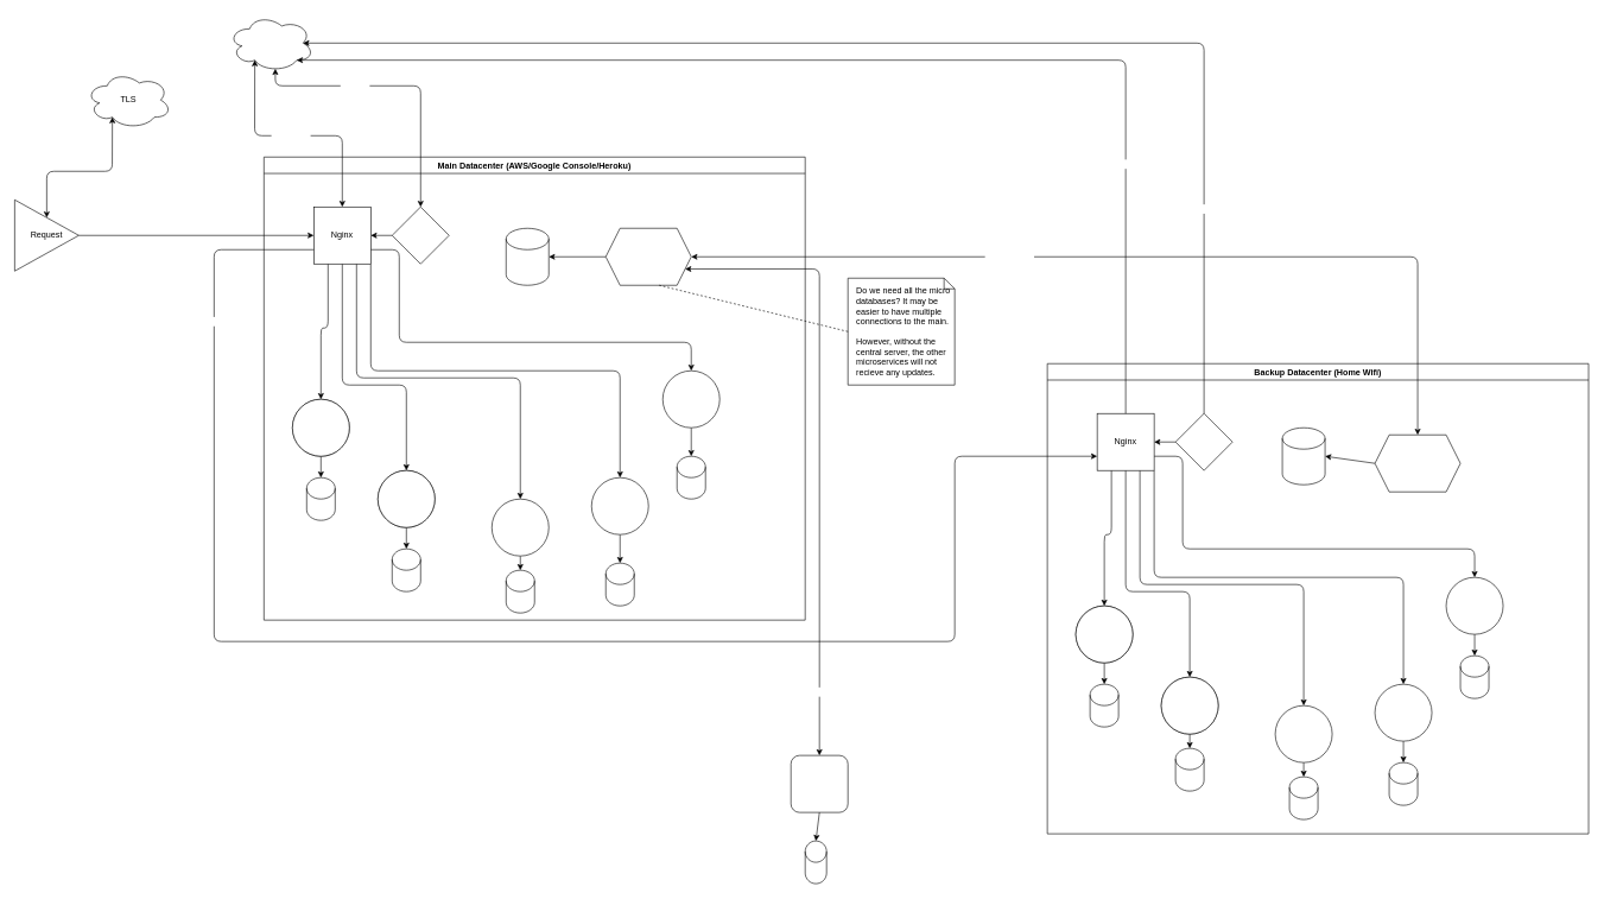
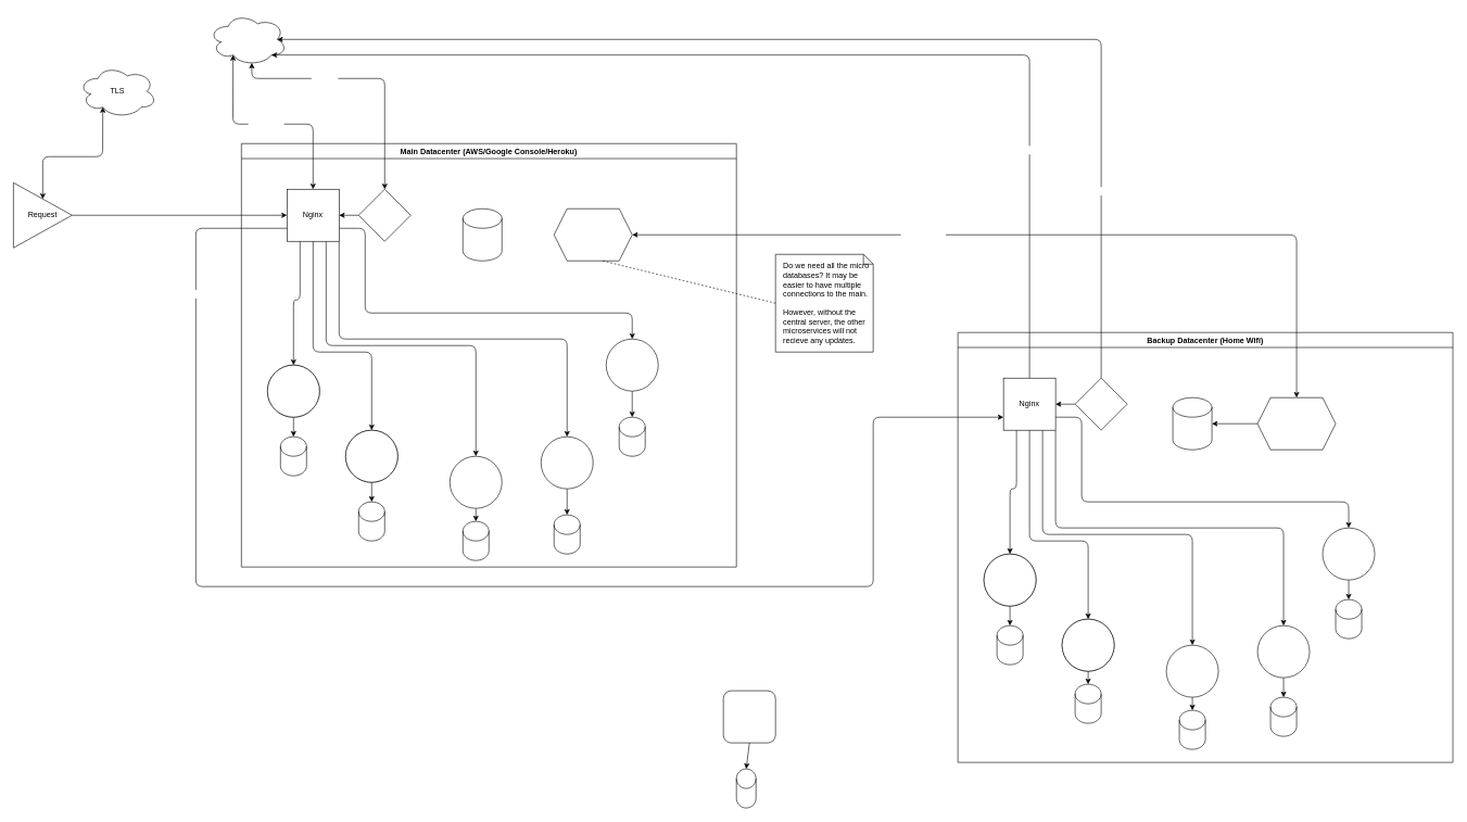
  <mxCell id="0" />
  <mxCell id="1" parent="0" />
  <mxCell id="2" value="Main Datacenter (AWS/Google Console/Heroku)" style="swimlane;whiteSpace=wrap;html=1;" parent="1" vertex="1"><mxGeometry x="370" y="220" width="760" height="650" as="geometry" /></mxCell>
  <mxCell id="3" style="edgeStyle=none;html=1;exitX=0.25;exitY=1;exitDx=0;exitDy=0;entryX=0.5;entryY=0;entryDx=0;entryDy=0;fontColor=#FFFFFF;" parent="2" source="8" target="11" edge="1"><mxGeometry relative="1" as="geometry"><Array as="points"><mxPoint x="90" y="240" /><mxPoint x="80" y="240" /></Array></mxGeometry></mxCell>
  <mxCell id="4" style="edgeStyle=none;html=1;exitX=0.5;exitY=1;exitDx=0;exitDy=0;entryX=0.5;entryY=0;entryDx=0;entryDy=0;fontColor=#FFFFFF;" parent="2" source="8" target="12" edge="1"><mxGeometry relative="1" as="geometry"><Array as="points"><mxPoint x="110" y="320" /><mxPoint x="200" y="320" /></Array></mxGeometry></mxCell>
  <mxCell id="5" style="edgeStyle=none;html=1;exitX=0.75;exitY=1;exitDx=0;exitDy=0;entryX=0.5;entryY=0;entryDx=0;entryDy=0;fontColor=#FFFFFF;" parent="2" source="8" target="16" edge="1"><mxGeometry relative="1" as="geometry"><Array as="points"><mxPoint x="130" y="310" /><mxPoint x="360" y="310" /></Array></mxGeometry></mxCell>
  <mxCell id="6" style="edgeStyle=none;html=1;exitX=1;exitY=1;exitDx=0;exitDy=0;entryX=0.5;entryY=0;entryDx=0;entryDy=0;fontColor=#FFFFFF;" parent="2" source="8" target="18" edge="1"><mxGeometry relative="1" as="geometry"><Array as="points"><mxPoint x="150" y="300" /><mxPoint x="500" y="300" /></Array></mxGeometry></mxCell>
  <mxCell id="7" style="edgeStyle=none;html=1;exitX=1;exitY=0.75;exitDx=0;exitDy=0;entryX=0.5;entryY=0;entryDx=0;entryDy=0;fontColor=#FFFFFF;" parent="2" source="8" target="14" edge="1"><mxGeometry relative="1" as="geometry"><Array as="points"><mxPoint x="190" y="130" /><mxPoint x="190" y="260" /><mxPoint x="600" y="260" /></Array></mxGeometry></mxCell>
  <mxCell id="8" value="Nginx" style="whiteSpace=wrap;html=1;aspect=fixed;" parent="2" vertex="1"><mxGeometry x="70" y="70" width="80" height="80" as="geometry" /></mxCell>
  <mxCell id="9" style="edgeStyle=none;html=1;exitX=0;exitY=0.5;exitDx=0;exitDy=0;entryX=1;entryY=0.5;entryDx=0;entryDy=0;fontColor=#FFFFFF;" parent="2" source="10" target="8" edge="1"><mxGeometry relative="1" as="geometry" /></mxCell>
  <mxCell id="10" value="Certbot" style="rhombus;whiteSpace=wrap;html=1;fontColor=#FFFFFF;" parent="2" vertex="1"><mxGeometry x="180" y="70" width="80" height="80" as="geometry" /></mxCell>
  <mxCell id="11" value="Microservice&lt;br&gt;A" style="ellipse;whiteSpace=wrap;html=1;aspect=fixed;fontColor=#FFFFFF;" parent="2" vertex="1"><mxGeometry x="40" y="340" width="80" height="80" as="geometry" /></mxCell>
  <mxCell id="12" value="Microservice&lt;br&gt;B" style="ellipse;whiteSpace=wrap;html=1;aspect=fixed;fontColor=#FFFFFF;" parent="2" vertex="1"><mxGeometry x="160" y="440" width="80" height="80" as="geometry" /></mxCell>
  <mxCell id="13" style="edgeStyle=none;html=1;exitX=0.5;exitY=1;exitDx=0;exitDy=0;entryX=0.5;entryY=0;entryDx=0;entryDy=0;entryPerimeter=0;fontColor=#FFFFFF;" parent="2" source="14" target="30" edge="1"><mxGeometry relative="1" as="geometry" /></mxCell>
  <mxCell id="14" value="Microservice&lt;br&gt;E" style="ellipse;whiteSpace=wrap;html=1;aspect=fixed;fontColor=#FFFFFF;" parent="2" vertex="1"><mxGeometry x="560" y="300" width="80" height="80" as="geometry" /></mxCell>
  <mxCell id="15" style="edgeStyle=none;html=1;exitX=0.5;exitY=1;exitDx=0;exitDy=0;entryX=0.5;entryY=0;entryDx=0;entryDy=0;entryPerimeter=0;fontColor=#FFFFFF;" parent="2" source="16" target="28" edge="1"><mxGeometry relative="1" as="geometry" /></mxCell>
  <mxCell id="16" value="Microservice&lt;br&gt;C" style="ellipse;whiteSpace=wrap;html=1;aspect=fixed;fontColor=#FFFFFF;" parent="2" vertex="1"><mxGeometry x="320" y="480" width="80" height="80" as="geometry" /></mxCell>
  <mxCell id="17" style="edgeStyle=none;html=1;exitX=0.5;exitY=1;exitDx=0;exitDy=0;entryX=0.5;entryY=0;entryDx=0;entryDy=0;entryPerimeter=0;fontColor=#FFFFFF;" parent="2" source="18" target="29" edge="1"><mxGeometry relative="1" as="geometry" /></mxCell>
  <mxCell id="18" value="Microservice&lt;br&gt;D" style="ellipse;whiteSpace=wrap;html=1;aspect=fixed;fontColor=#FFFFFF;" parent="2" vertex="1"><mxGeometry x="460" y="450" width="80" height="80" as="geometry" /></mxCell>
  <mxCell id="19" style="edgeStyle=none;html=1;exitX=0.5;exitY=1;exitDx=0;exitDy=0;fontColor=#FFFFFF;" parent="2" source="20" target="26" edge="1"><mxGeometry relative="1" as="geometry" /></mxCell>
  <mxCell id="20" value="Microservice&lt;br&gt;A" style="ellipse;whiteSpace=wrap;html=1;aspect=fixed;fontColor=#FFFFFF;" parent="2" vertex="1"><mxGeometry x="40" y="340" width="80" height="80" as="geometry" /></mxCell>
  <mxCell id="21" style="edgeStyle=none;html=1;exitX=0.5;exitY=1;exitDx=0;exitDy=0;entryX=0.5;entryY=0;entryDx=0;entryDy=0;entryPerimeter=0;fontColor=#FFFFFF;" parent="2" source="22" target="27" edge="1"><mxGeometry relative="1" as="geometry" /></mxCell>
  <mxCell id="22" value="Microservice&lt;br&gt;B" style="ellipse;whiteSpace=wrap;html=1;aspect=fixed;fontColor=#FFFFFF;" parent="2" vertex="1"><mxGeometry x="160" y="440" width="80" height="80" as="geometry" /></mxCell>
- <mxCell id="23" style="edgeStyle=none;html=1;exitX=0;exitY=0.5;exitDx=0;exitDy=0;entryX=1;entryY=0.5;entryDx=0;entryDy=0;entryPerimeter=0;fontColor=#FFFFFF;" parent="2" source="24" target="25" edge="1"><mxGeometry relative="1" as="geometry" /></mxCell>
  <mxCell id="24" value="Central Server" style="shape=hexagon;perimeter=hexagonPerimeter2;whiteSpace=wrap;html=1;fixedSize=1;fontColor=#FFFFFF;" parent="2" vertex="1"><mxGeometry x="480" y="100" width="120" height="80" as="geometry" /></mxCell>
  <mxCell id="25" value="Main DB" style="shape=cylinder3;whiteSpace=wrap;html=1;boundedLbl=1;backgroundOutline=1;size=15;fontColor=#FFFFFF;" parent="2" vertex="1"><mxGeometry x="340" y="100" width="60" height="80" as="geometry" /></mxCell>
  <mxCell id="26" value="DB A" style="shape=cylinder3;whiteSpace=wrap;html=1;boundedLbl=1;backgroundOutline=1;size=15;fontColor=#FFFFFF;" parent="2" vertex="1"><mxGeometry x="60" y="450" width="40" height="60" as="geometry" /></mxCell>
  <mxCell id="27" value="DB B" style="shape=cylinder3;whiteSpace=wrap;html=1;boundedLbl=1;backgroundOutline=1;size=15;fontColor=#FFFFFF;" parent="2" vertex="1"><mxGeometry x="180" y="550" width="40" height="60" as="geometry" /></mxCell>
  <mxCell id="28" value="DB C" style="shape=cylinder3;whiteSpace=wrap;html=1;boundedLbl=1;backgroundOutline=1;size=15;fontColor=#FFFFFF;" parent="2" vertex="1"><mxGeometry x="340" y="580" width="40" height="60" as="geometry" /></mxCell>
  <mxCell id="29" value="DB D" style="shape=cylinder3;whiteSpace=wrap;html=1;boundedLbl=1;backgroundOutline=1;size=15;fontColor=#FFFFFF;" parent="2" vertex="1"><mxGeometry x="480" y="570" width="40" height="60" as="geometry" /></mxCell>
  <mxCell id="30" value="DB E" style="shape=cylinder3;whiteSpace=wrap;html=1;boundedLbl=1;backgroundOutline=1;size=15;fontColor=#FFFFFF;" parent="2" vertex="1"><mxGeometry x="580" y="420" width="40" height="60" as="geometry" /></mxCell>
  <mxCell id="31" style="edgeStyle=none;html=1;exitX=0.5;exitY=0;exitDx=0;exitDy=0;entryX=0.31;entryY=0.8;entryDx=0;entryDy=0;entryPerimeter=0;endArrow=classic;startArrow=classic;" parent="1" source="33" target="34" edge="1"><mxGeometry relative="1" as="geometry"><Array as="points"><mxPoint x="65" y="240" /><mxPoint x="157" y="240" /></Array></mxGeometry></mxCell>
  <mxCell id="32" style="edgeStyle=none;html=1;exitX=1;exitY=0.5;exitDx=0;exitDy=0;entryX=0;entryY=0.5;entryDx=0;entryDy=0;" parent="1" source="33" target="8" edge="1"><mxGeometry relative="1" as="geometry" /></mxCell>
  <mxCell id="33" value="Request" style="triangle;whiteSpace=wrap;html=1;" parent="1" vertex="1"><mxGeometry x="20" y="280" width="90" height="100" as="geometry" /></mxCell>
  <mxCell id="34" value="TLS" style="ellipse;shape=cloud;whiteSpace=wrap;html=1;" parent="1" vertex="1"><mxGeometry x="120" y="100" width="120" height="80" as="geometry" /></mxCell>
  <mxCell id="35" style="edgeStyle=none;html=1;exitX=0.55;exitY=0.95;exitDx=0;exitDy=0;exitPerimeter=0;fontColor=#FFFFFF;endArrow=classic;startArrow=classic;entryX=0.5;entryY=0;entryDx=0;entryDy=0;" parent="1" source="37" target="10" edge="1"><mxGeometry relative="1" as="geometry"><mxPoint x="570" y="310" as="targetPoint" /><Array as="points"><mxPoint x="386" y="120" /><mxPoint x="590" y="120" /></Array></mxGeometry></mxCell>
  <mxCell id="36" value="Get Cert" style="edgeLabel;html=1;align=center;verticalAlign=middle;resizable=0;points=[];fontColor=#FFFFFF;" parent="35" vertex="1" connectable="0"><mxGeometry x="-0.323" y="1" relative="1" as="geometry"><mxPoint as="offset" /></mxGeometry></mxCell>
  <mxCell id="37" value="HTTPS" style="ellipse;shape=cloud;whiteSpace=wrap;html=1;fontColor=#FFFFFF;" parent="1" vertex="1"><mxGeometry x="320" y="20" width="120" height="80" as="geometry" /></mxCell>
  <mxCell id="38" style="edgeStyle=none;html=1;exitX=0.5;exitY=0;exitDx=0;exitDy=0;entryX=0.31;entryY=0.8;entryDx=0;entryDy=0;entryPerimeter=0;fontColor=#FFFFFF;endArrow=classic;startArrow=classic;" parent="1" source="8" target="37" edge="1"><mxGeometry relative="1" as="geometry"><Array as="points"><mxPoint x="480" y="190" /><mxPoint x="357" y="190" /></Array></mxGeometry></mxCell>
  <mxCell id="39" value="Check Cert" style="edgeLabel;html=1;align=center;verticalAlign=middle;resizable=0;points=[];fontColor=#FFFFFF;" parent="38" vertex="1" connectable="0"><mxGeometry x="0.05" y="3" relative="1" as="geometry"><mxPoint as="offset" /></mxGeometry></mxCell>
  <mxCell id="40" value="Backup Datacenter (Home Wifi)" style="swimlane;whiteSpace=wrap;html=1;" parent="1" vertex="1"><mxGeometry x="1470" y="510" width="760" height="660" as="geometry" /></mxCell>
  <mxCell id="41" style="edgeStyle=none;html=1;exitX=0.25;exitY=1;exitDx=0;exitDy=0;entryX=0.5;entryY=0;entryDx=0;entryDy=0;fontColor=#FFFFFF;" parent="40" source="46" target="49" edge="1"><mxGeometry relative="1" as="geometry"><Array as="points"><mxPoint x="90" y="240" /><mxPoint x="80" y="240" /></Array></mxGeometry></mxCell>
  <mxCell id="42" style="edgeStyle=none;html=1;exitX=0.5;exitY=1;exitDx=0;exitDy=0;entryX=0.5;entryY=0;entryDx=0;entryDy=0;fontColor=#FFFFFF;" parent="40" source="46" target="50" edge="1"><mxGeometry relative="1" as="geometry"><Array as="points"><mxPoint x="110" y="320" /><mxPoint x="200" y="320" /></Array></mxGeometry></mxCell>
  <mxCell id="43" style="edgeStyle=none;html=1;exitX=0.75;exitY=1;exitDx=0;exitDy=0;entryX=0.5;entryY=0;entryDx=0;entryDy=0;fontColor=#FFFFFF;" parent="40" source="46" target="54" edge="1"><mxGeometry relative="1" as="geometry"><Array as="points"><mxPoint x="130" y="310" /><mxPoint x="360" y="310" /></Array></mxGeometry></mxCell>
  <mxCell id="44" style="edgeStyle=none;html=1;exitX=1;exitY=1;exitDx=0;exitDy=0;entryX=0.5;entryY=0;entryDx=0;entryDy=0;fontColor=#FFFFFF;" parent="40" source="46" target="56" edge="1"><mxGeometry relative="1" as="geometry"><Array as="points"><mxPoint x="150" y="300" /><mxPoint x="500" y="300" /></Array></mxGeometry></mxCell>
  <mxCell id="45" style="edgeStyle=none;html=1;exitX=1;exitY=0.75;exitDx=0;exitDy=0;entryX=0.5;entryY=0;entryDx=0;entryDy=0;fontColor=#FFFFFF;" parent="40" source="46" target="52" edge="1"><mxGeometry relative="1" as="geometry"><Array as="points"><mxPoint x="190" y="130" /><mxPoint x="190" y="260" /><mxPoint x="600" y="260" /></Array></mxGeometry></mxCell>
  <mxCell id="46" value="Nginx" style="whiteSpace=wrap;html=1;aspect=fixed;" parent="40" vertex="1"><mxGeometry x="70" y="70" width="80" height="80" as="geometry" /></mxCell>
  <mxCell id="47" style="edgeStyle=none;html=1;exitX=0;exitY=0.5;exitDx=0;exitDy=0;entryX=1;entryY=0.5;entryDx=0;entryDy=0;fontColor=#FFFFFF;" parent="40" source="48" target="46" edge="1"><mxGeometry relative="1" as="geometry" /></mxCell>
  <mxCell id="48" value="Certbot" style="rhombus;whiteSpace=wrap;html=1;fontColor=#FFFFFF;" parent="40" vertex="1"><mxGeometry x="180" y="70" width="80" height="80" as="geometry" /></mxCell>
  <mxCell id="49" value="Microservice&lt;br&gt;A" style="ellipse;whiteSpace=wrap;html=1;aspect=fixed;fontColor=#FFFFFF;" parent="40" vertex="1"><mxGeometry x="40" y="340" width="80" height="80" as="geometry" /></mxCell>
  <mxCell id="50" value="Microservice&lt;br&gt;B" style="ellipse;whiteSpace=wrap;html=1;aspect=fixed;fontColor=#FFFFFF;" parent="40" vertex="1"><mxGeometry x="160" y="440" width="80" height="80" as="geometry" /></mxCell>
  <mxCell id="51" style="edgeStyle=none;html=1;exitX=0.5;exitY=1;exitDx=0;exitDy=0;entryX=0.5;entryY=0;entryDx=0;entryDy=0;entryPerimeter=0;fontColor=#FFFFFF;" parent="40" source="52" target="66" edge="1"><mxGeometry relative="1" as="geometry" /></mxCell>
  <mxCell id="52" value="Microservice&lt;br&gt;E" style="ellipse;whiteSpace=wrap;html=1;aspect=fixed;fontColor=#FFFFFF;" parent="40" vertex="1"><mxGeometry x="560" y="300" width="80" height="80" as="geometry" /></mxCell>
  <mxCell id="53" style="edgeStyle=none;html=1;exitX=0.5;exitY=1;exitDx=0;exitDy=0;entryX=0.5;entryY=0;entryDx=0;entryDy=0;entryPerimeter=0;fontColor=#FFFFFF;" parent="40" source="54" target="64" edge="1"><mxGeometry relative="1" as="geometry" /></mxCell>
  <mxCell id="54" value="Microservice&lt;br&gt;C" style="ellipse;whiteSpace=wrap;html=1;aspect=fixed;fontColor=#FFFFFF;" parent="40" vertex="1"><mxGeometry x="320" y="480" width="80" height="80" as="geometry" /></mxCell>
  <mxCell id="55" style="edgeStyle=none;html=1;exitX=0.5;exitY=1;exitDx=0;exitDy=0;entryX=0.5;entryY=0;entryDx=0;entryDy=0;entryPerimeter=0;fontColor=#FFFFFF;" parent="40" source="56" target="65" edge="1"><mxGeometry relative="1" as="geometry" /></mxCell>
  <mxCell id="56" value="Microservice&lt;br&gt;D" style="ellipse;whiteSpace=wrap;html=1;aspect=fixed;fontColor=#FFFFFF;" parent="40" vertex="1"><mxGeometry x="460" y="450" width="80" height="80" as="geometry" /></mxCell>
  <mxCell id="57" style="edgeStyle=none;html=1;exitX=0.5;exitY=1;exitDx=0;exitDy=0;entryX=0.5;entryY=0;entryDx=0;entryDy=0;entryPerimeter=0;fontColor=#FFFFFF;" parent="40" source="58" target="67" edge="1"><mxGeometry relative="1" as="geometry" /></mxCell>
  <mxCell id="58" value="Microservice&lt;br&gt;A" style="ellipse;whiteSpace=wrap;html=1;aspect=fixed;fontColor=#FFFFFF;" parent="40" vertex="1"><mxGeometry x="40" y="340" width="80" height="80" as="geometry" /></mxCell>
  <mxCell id="59" style="edgeStyle=none;html=1;exitX=0.5;exitY=1;exitDx=0;exitDy=0;entryX=0.5;entryY=0;entryDx=0;entryDy=0;entryPerimeter=0;fontColor=#FFFFFF;" parent="40" source="60" target="63" edge="1"><mxGeometry relative="1" as="geometry" /></mxCell>
  <mxCell id="60" value="Microservice&lt;br&gt;B" style="ellipse;whiteSpace=wrap;html=1;aspect=fixed;fontColor=#FFFFFF;" parent="40" vertex="1"><mxGeometry x="160" y="440" width="80" height="80" as="geometry" /></mxCell>
  <mxCell id="61" style="edgeStyle=none;html=1;exitX=0;exitY=0.5;exitDx=0;exitDy=0;entryX=1;entryY=0.5;entryDx=0;entryDy=0;entryPerimeter=0;fontColor=#FFFFFF;" parent="40" source="62" target="68" edge="1"><mxGeometry relative="1" as="geometry" /></mxCell>
  <mxCell id="62" value="Backup Central&lt;br&gt;Server" style="shape=hexagon;perimeter=hexagonPerimeter2;whiteSpace=wrap;html=1;fixedSize=1;fontColor=#FFFFFF;" parent="40" vertex="1"><mxGeometry x="460" y="100" width="120" height="80" as="geometry" /></mxCell>
  <mxCell id="63" value="DB B" style="shape=cylinder3;whiteSpace=wrap;html=1;boundedLbl=1;backgroundOutline=1;size=15;fontColor=#FFFFFF;" parent="40" vertex="1"><mxGeometry x="180" y="540" width="40" height="60" as="geometry" /></mxCell>
  <mxCell id="64" value="DB C" style="shape=cylinder3;whiteSpace=wrap;html=1;boundedLbl=1;backgroundOutline=1;size=15;fontColor=#FFFFFF;" parent="40" vertex="1"><mxGeometry x="340" y="580" width="40" height="60" as="geometry" /></mxCell>
  <mxCell id="65" value="DB D" style="shape=cylinder3;whiteSpace=wrap;html=1;boundedLbl=1;backgroundOutline=1;size=15;fontColor=#FFFFFF;" parent="40" vertex="1"><mxGeometry x="480" y="560" width="40" height="60" as="geometry" /></mxCell>
  <mxCell id="66" value="DB E" style="shape=cylinder3;whiteSpace=wrap;html=1;boundedLbl=1;backgroundOutline=1;size=15;fontColor=#FFFFFF;" parent="40" vertex="1"><mxGeometry x="580" y="410" width="40" height="60" as="geometry" /></mxCell>
  <mxCell id="67" value="DB A" style="shape=cylinder3;whiteSpace=wrap;html=1;boundedLbl=1;backgroundOutline=1;size=15;fontColor=#FFFFFF;" parent="40" vertex="1"><mxGeometry x="60" y="450" width="40" height="60" as="geometry" /></mxCell>
- <mxCell id="68" value="Backup DB" style="shape=cylinder3;whiteSpace=wrap;html=1;boundedLbl=1;backgroundOutline=1;size=15;fontColor=#FFFFFF;" parent="40" vertex="1"><mxGeometry x="330" y="90" width="60" height="80" as="geometry" /></mxCell>
+ <mxCell id="68" value="Backup DB" style="shape=cylinder3;whiteSpace=wrap;html=1;boundedLbl=1;backgroundOutline=1;size=15;fontColor=#FFFFFF;" parent="40" vertex="1"><mxGeometry x="330" y="100" width="60" height="80" as="geometry" /></mxCell>
  <mxCell id="69" style="edgeStyle=none;html=1;exitX=0.5;exitY=0;exitDx=0;exitDy=0;entryX=0.875;entryY=0.5;entryDx=0;entryDy=0;entryPerimeter=0;fontColor=#FFFFFF;" parent="1" source="48" target="37" edge="1"><mxGeometry relative="1" as="geometry"><Array as="points"><mxPoint x="1690" y="60" /></Array></mxGeometry></mxCell>
  <mxCell id="70" value="Get Cert" style="edgeLabel;html=1;align=center;verticalAlign=middle;resizable=0;points=[];fontColor=#FFFFFF;" parent="69" vertex="1" connectable="0"><mxGeometry x="-0.677" y="-2" relative="1" as="geometry"><mxPoint as="offset" /></mxGeometry></mxCell>
  <mxCell id="71" style="edgeStyle=none;html=1;exitX=0.5;exitY=0;exitDx=0;exitDy=0;entryX=0.8;entryY=0.8;entryDx=0;entryDy=0;entryPerimeter=0;fontColor=#FFFFFF;" parent="1" source="46" target="37" edge="1"><mxGeometry relative="1" as="geometry"><Array as="points"><mxPoint x="1580" y="84" /></Array></mxGeometry></mxCell>
  <mxCell id="72" value="Check Cert" style="edgeLabel;html=1;align=center;verticalAlign=middle;resizable=0;points=[];fontColor=#FFFFFF;" parent="71" vertex="1" connectable="0"><mxGeometry x="-0.577" relative="1" as="geometry"><mxPoint as="offset" /></mxGeometry></mxCell>
  <mxCell id="73" style="edgeStyle=none;html=1;exitX=0;exitY=0.75;exitDx=0;exitDy=0;entryX=0;entryY=0.75;entryDx=0;entryDy=0;fontColor=#FFFFFF;" parent="1" source="8" target="46" edge="1"><mxGeometry relative="1" as="geometry"><Array as="points"><mxPoint x="300" y="350" /><mxPoint x="300" y="900" /><mxPoint x="1340" y="900" /><mxPoint x="1340" y="640" /></Array></mxGeometry></mxCell>
  <mxCell id="74" value="Send to Backup" style="edgeLabel;html=1;align=center;verticalAlign=middle;resizable=0;points=[];fontColor=#FFFFFF;" parent="73" vertex="1" connectable="0"><mxGeometry x="-0.781" y="2" relative="1" as="geometry"><mxPoint as="offset" /></mxGeometry></mxCell>
  <mxCell id="75" style="edgeStyle=none;html=1;exitX=1;exitY=0.5;exitDx=0;exitDy=0;entryX=0.5;entryY=0;entryDx=0;entryDy=0;fontColor=#FFFFFF;endArrow=classic;startArrow=classic;" parent="1" source="24" target="62" edge="1"><mxGeometry relative="1" as="geometry"><Array as="points"><mxPoint x="1990" y="360" /></Array></mxGeometry></mxCell>
  <mxCell id="76" value="TCP over TLS" style="edgeLabel;html=1;align=center;verticalAlign=middle;resizable=0;points=[];fontColor=#FFFFFF;" parent="75" vertex="1" connectable="0"><mxGeometry x="-0.298" y="1" relative="1" as="geometry"><mxPoint as="offset" /></mxGeometry></mxCell>
- <mxCell id="77" style="edgeStyle=none;html=1;entryX=1;entryY=0.75;entryDx=0;entryDy=0;fontColor=#FFFFFF;endArrow=classic;startArrow=classic;" parent="1" source="80" target="24" edge="1"><mxGeometry relative="1" as="geometry"><Array as="points"><mxPoint x="1150" y="377" /></Array></mxGeometry></mxCell>
- <mxCell id="78" value="TCP over TLS" style="edgeLabel;html=1;align=center;verticalAlign=middle;resizable=0;points=[];fontColor=#FFFFFF;" parent="77" vertex="1" connectable="0"><mxGeometry x="0.2" y="-5" relative="1" as="geometry"><mxPoint x="-5" y="433" as="offset" /></mxGeometry></mxCell>
  <mxCell id="79" style="edgeStyle=none;html=1;exitX=0.5;exitY=1;exitDx=0;exitDy=0;entryX=0.5;entryY=0;entryDx=0;entryDy=0;entryPerimeter=0;fontColor=#FFFFFF;" parent="1" source="80" target="81" edge="1"><mxGeometry relative="1" as="geometry" /></mxCell>
  <mxCell id="80" value="External&lt;br&gt;Microservice&lt;br&gt;(app)" style="whiteSpace=wrap;html=1;aspect=fixed;fontColor=#FFFFFF;rounded=1;" parent="1" vertex="1"><mxGeometry x="1110" y="1060" width="80" height="80" as="geometry" /></mxCell>
  <mxCell id="81" value="app DB" style="shape=cylinder3;whiteSpace=wrap;html=1;boundedLbl=1;backgroundOutline=1;size=15;fontColor=#FFFFFF;" parent="1" vertex="1"><mxGeometry x="1130" y="1180" width="30" height="60" as="geometry" /></mxCell>
  <mxCell id="82" value="Do we need all the micro databases? It may be easier to have multiple connections to the main.&lt;br&gt;&lt;br&gt;However, without the central server, the other microservices will not recieve any updates." style="shape=note;size=15;align=left;spacingLeft=10;html=1;whiteSpace=wrap;" vertex="1" parent="1"><mxGeometry x="1190" y="390" width="150" height="150" as="geometry" /></mxCell>
  <mxCell id="83" value="" style="edgeStyle=none;endArrow=none;exitX=0;exitY=0.5;dashed=1;html=1;entryX=0.625;entryY=1;entryDx=0;entryDy=0;exitDx=0;exitDy=0;exitPerimeter=0;" edge="1" source="82" parent="1" target="24"><mxGeometry x="1" relative="1" as="geometry"><mxPoint x="1170" y="410" as="targetPoint" /></mxGeometry></mxCell>
